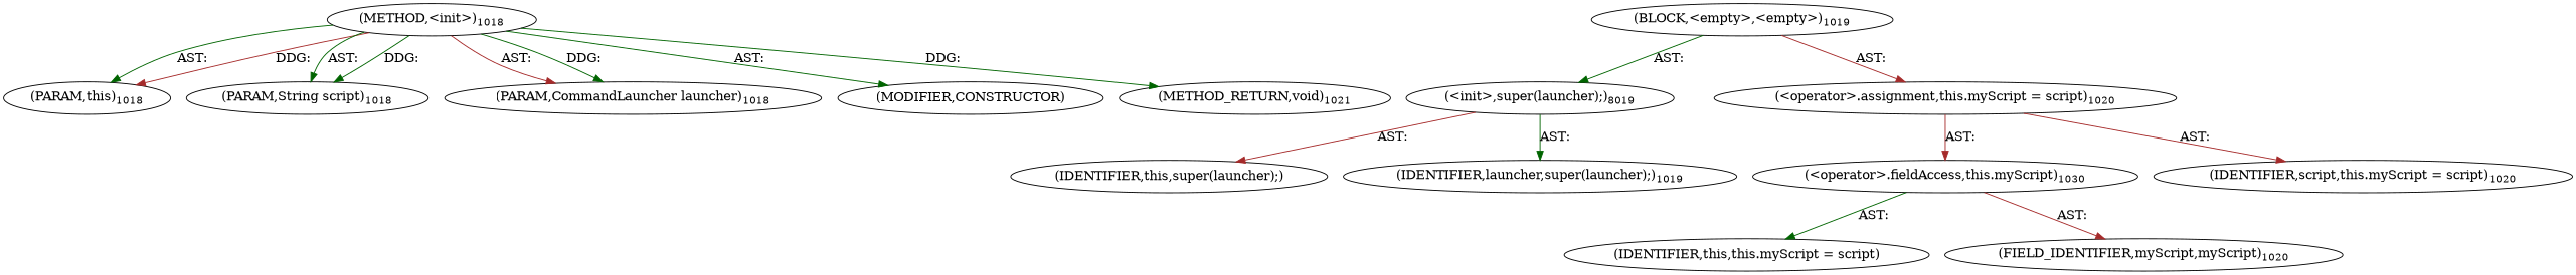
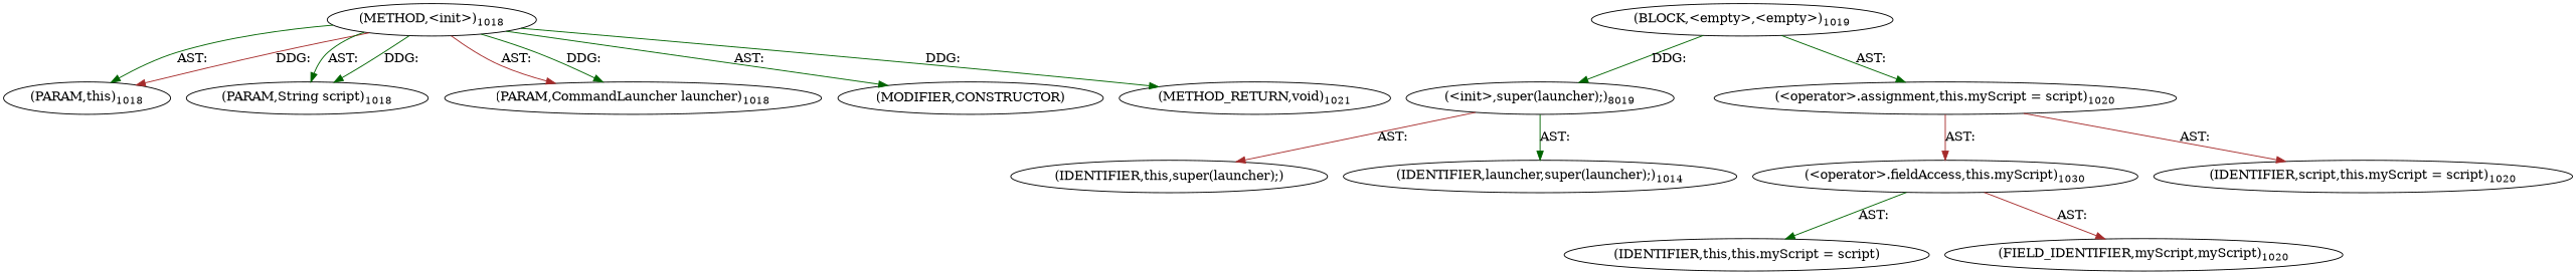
  digraph {
    edge [color=darkgreen]
    n1 [label=<(METHOD,&lt;init&gt;)<SUB>1018</SUB>>]
    n2 [label=<(PARAM,this)<SUB>1018</SUB>>]
    n3 [label=<(PARAM,String script)<SUB>1018</SUB>>]
    n4 [label=<(PARAM,CommandLauncher launcher)<SUB>1018</SUB>>]
    n5 [label=<(MODIFIER,CONSTRUCTOR)>]
    n6 [label=<(METHOD_RETURN,void)<SUB>1021</SUB>>]
    n7 [label=<(BLOCK,&lt;empty&gt;,&lt;empty&gt;)<SUB>1019</SUB>>]
    n8 [label=<(&lt;init&gt;,super(launcher);)<SUB>8019</SUB>>]
    n9 [label=<(&lt;operator&gt;.assignment,this.myScript = script)<SUB>1020</SUB>>]
    n10 [label=<(IDENTIFIER,this,super(launcher);)>]
-   n11 [label=<(IDENTIFIER,launcher,super(launcher);)<SUB>1019</SUB>>]
+   n11 [label=<(IDENTIFIER,launcher,super(launcher);)<SUB>1014</SUB>>]
    n12 [label=<(&lt;operator&gt;.fieldAccess,this.myScript)<SUB>1030</SUB>>]
    n13 [label=<(IDENTIFIER,script,this.myScript = script)<SUB>1020</SUB>>]
    n14 [label=<(IDENTIFIER,this,this.myScript = script)>]
    n15 [label=<(FIELD_IDENTIFIER,myScript,myScript)<SUB>1020</SUB>>]
    n1 -> n2 [label="AST: "]
    n1 -> n2 [color=brown label="DDG: "]
    n1 -> n3 [label="AST: "]
    n1 -> n3 [label="DDG: "]
    n1 -> n4 [color=brown label="AST: "]
    n1 -> n4 [label="DDG: "]
    n1 -> n5 [label="AST: "]
    n1 -> n6 [label="DDG: "]
-   n7 -> n8 [label="AST: "]
-   n7 -> n9 [color=brown label="AST: "]
+   n7 -> n8 [label="DDG: "]
+   n7 -> n9 [label="AST: "]
    n8 -> n10 [color=brown label="AST: "]
    n8 -> n11 [label="AST: "]
    n9 -> n12 [color=brown label="AST: "]
    n9 -> n13 [color=brown label="AST: "]
    n12 -> n14 [label="AST: "]
    n12 -> n15 [color=brown label="AST: "]
  }
